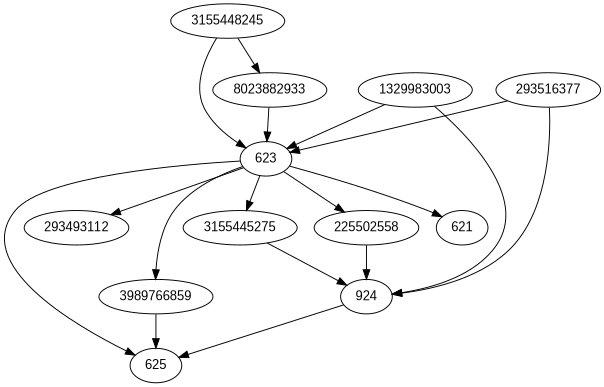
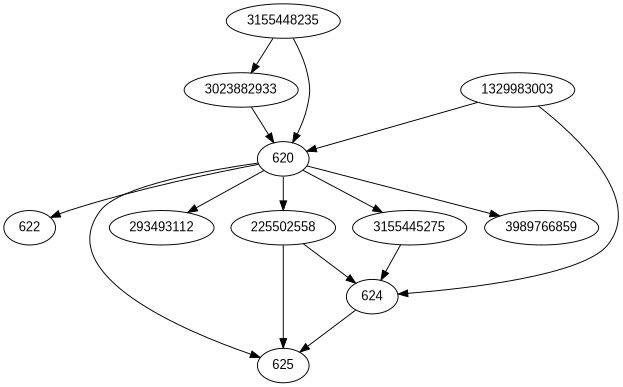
  strict digraph {
    fontname="Liberation Sans"
    node [fontname="Liberation Sans"]
    edge [fontname="Liberation Sans"]
    n1 [label=1329983003]
-   623
-   624 [label=924]
+   623 [label=620]
+   624
    3989766859
-   622 [label=621]
+   622
    625
    293493112
    3155445275
    225502558
-   3155448245
-   3023882933 [label=8023882933]
-   293516377
+   3155448245 [label=3155448235]
+   3023882933
    n1 -> 623
    n1 -> 624
    623 -> 3989766859
    623 -> 622
    623 -> 625
    623 -> 293493112
    623 -> 3155445275
    623 -> 225502558
    624 -> 625
    3155445275 -> 624
    225502558 -> 624
-   3989766859 -> 625
+   225502558 -> 625
    3155448245 -> 623
    3155448245 -> 3023882933
    3023882933 -> 623
-   293516377 -> 623
-   293516377 -> 624
  }
